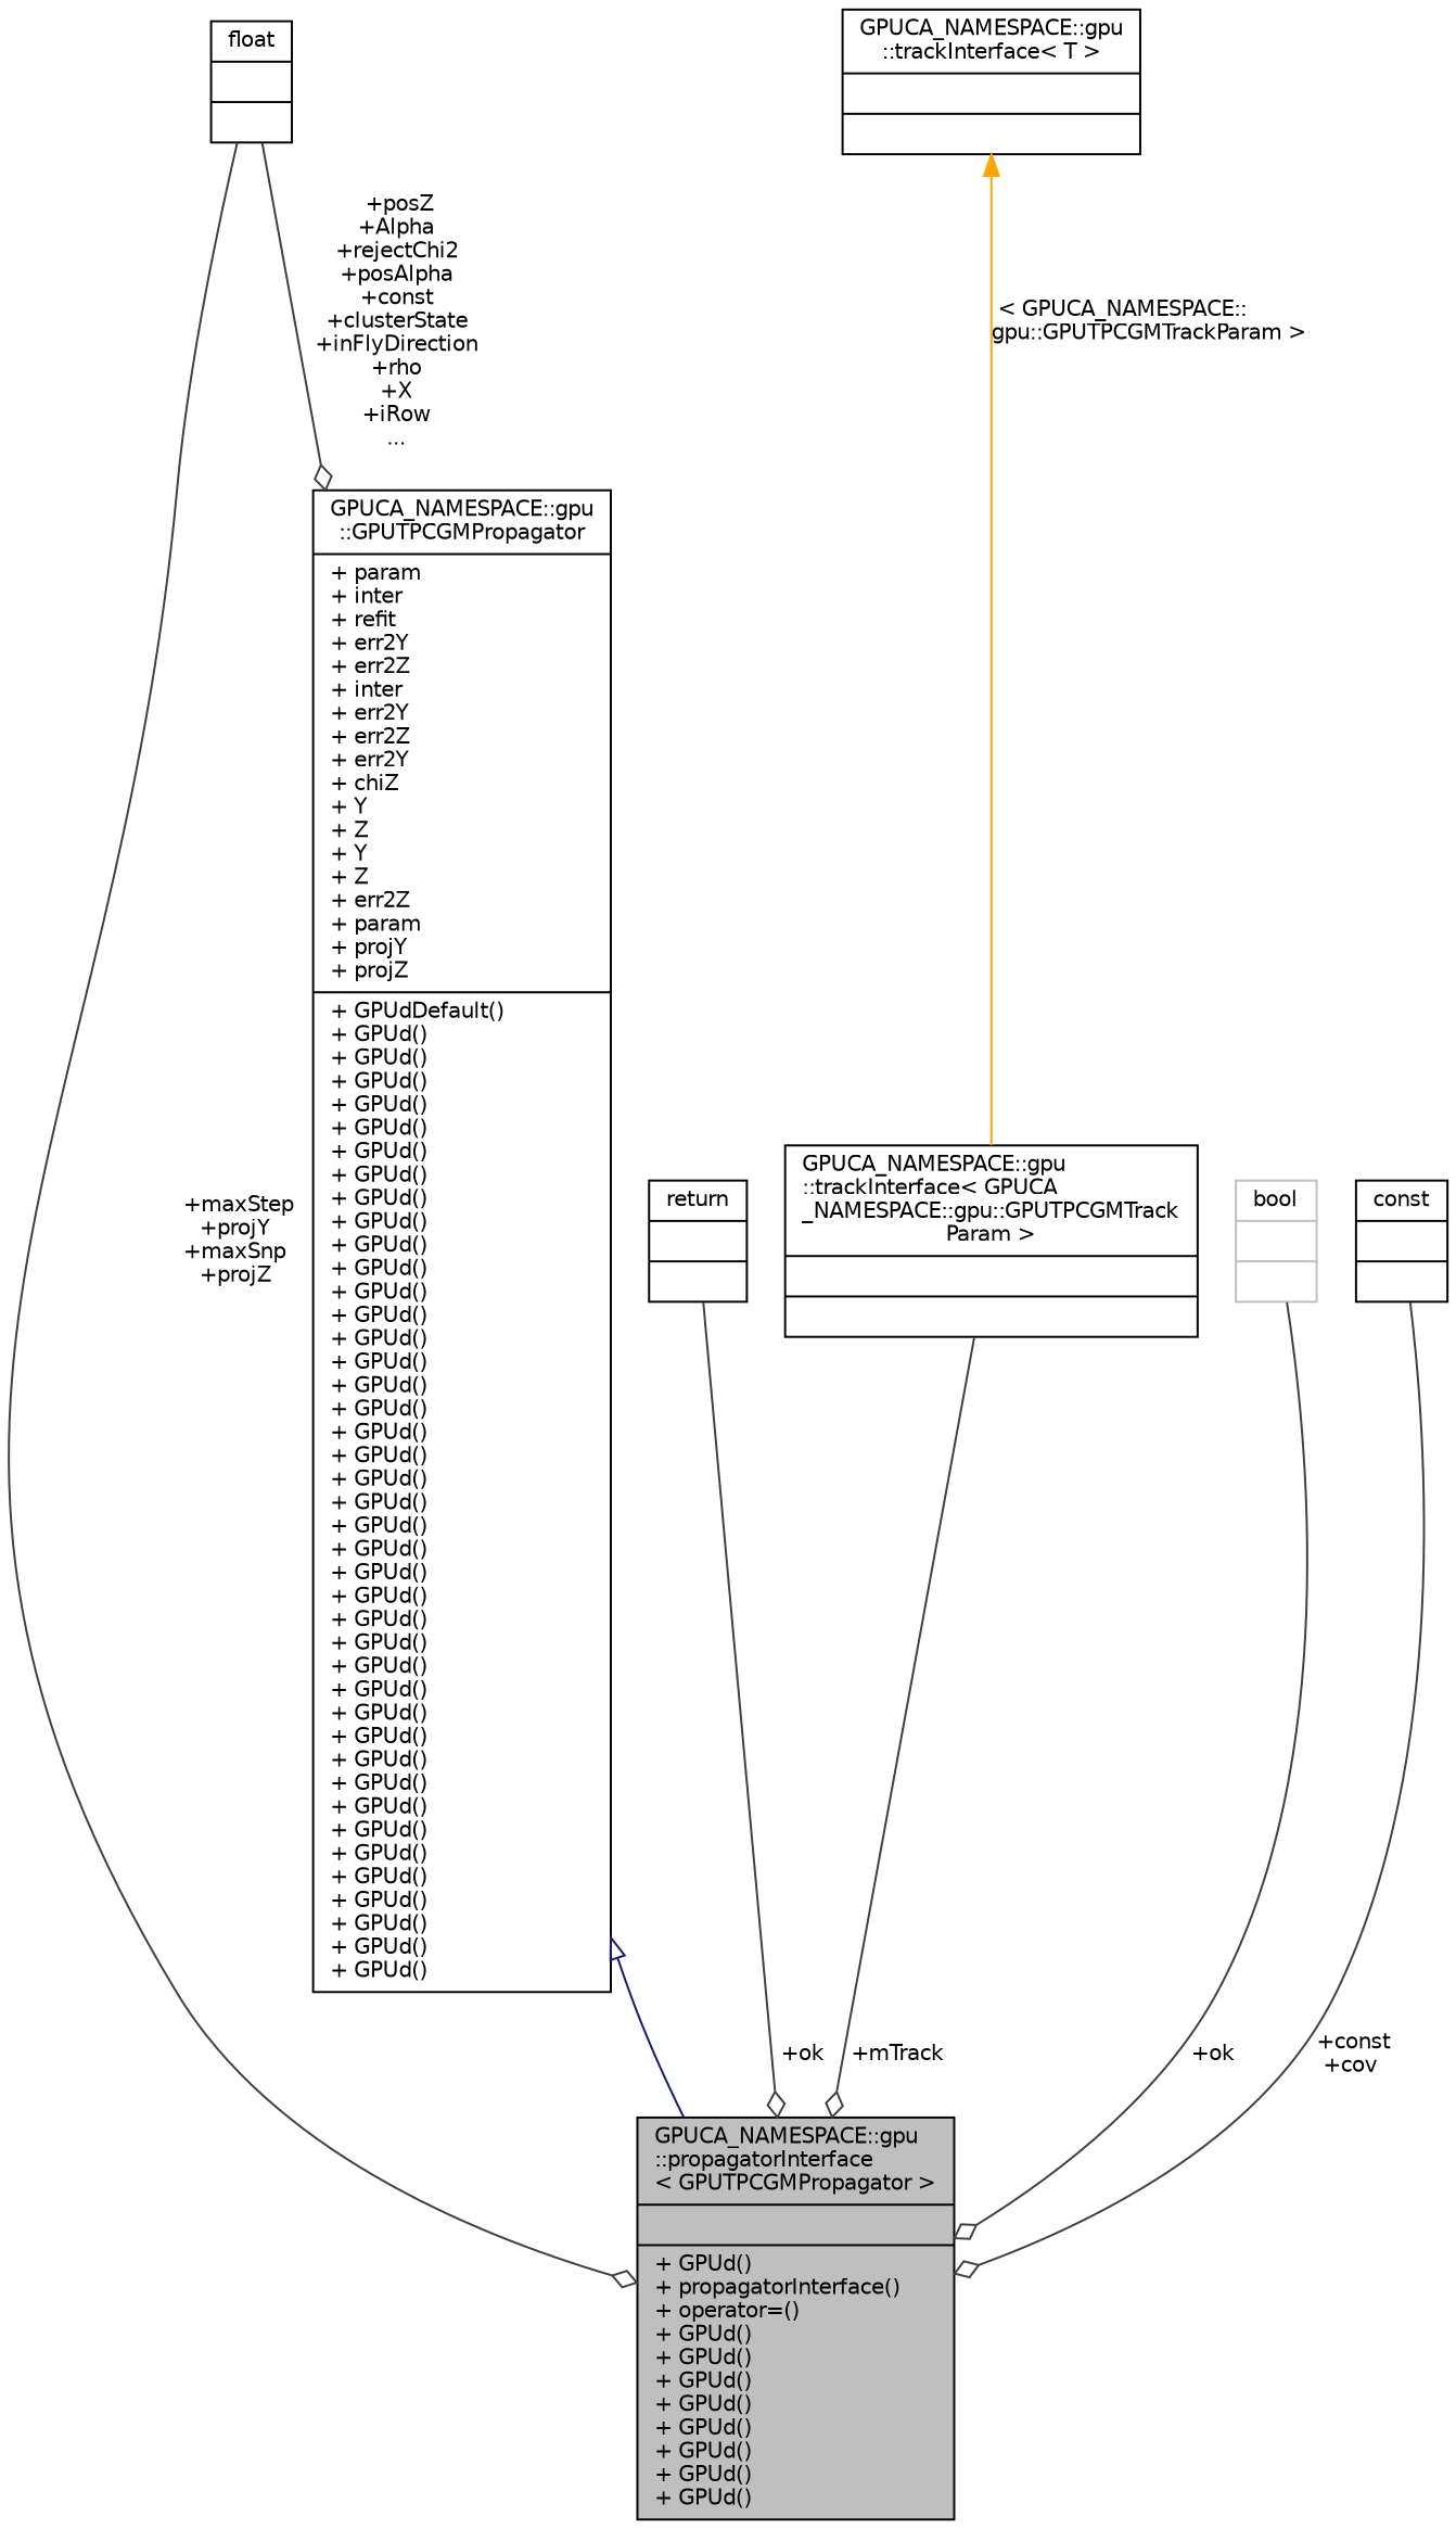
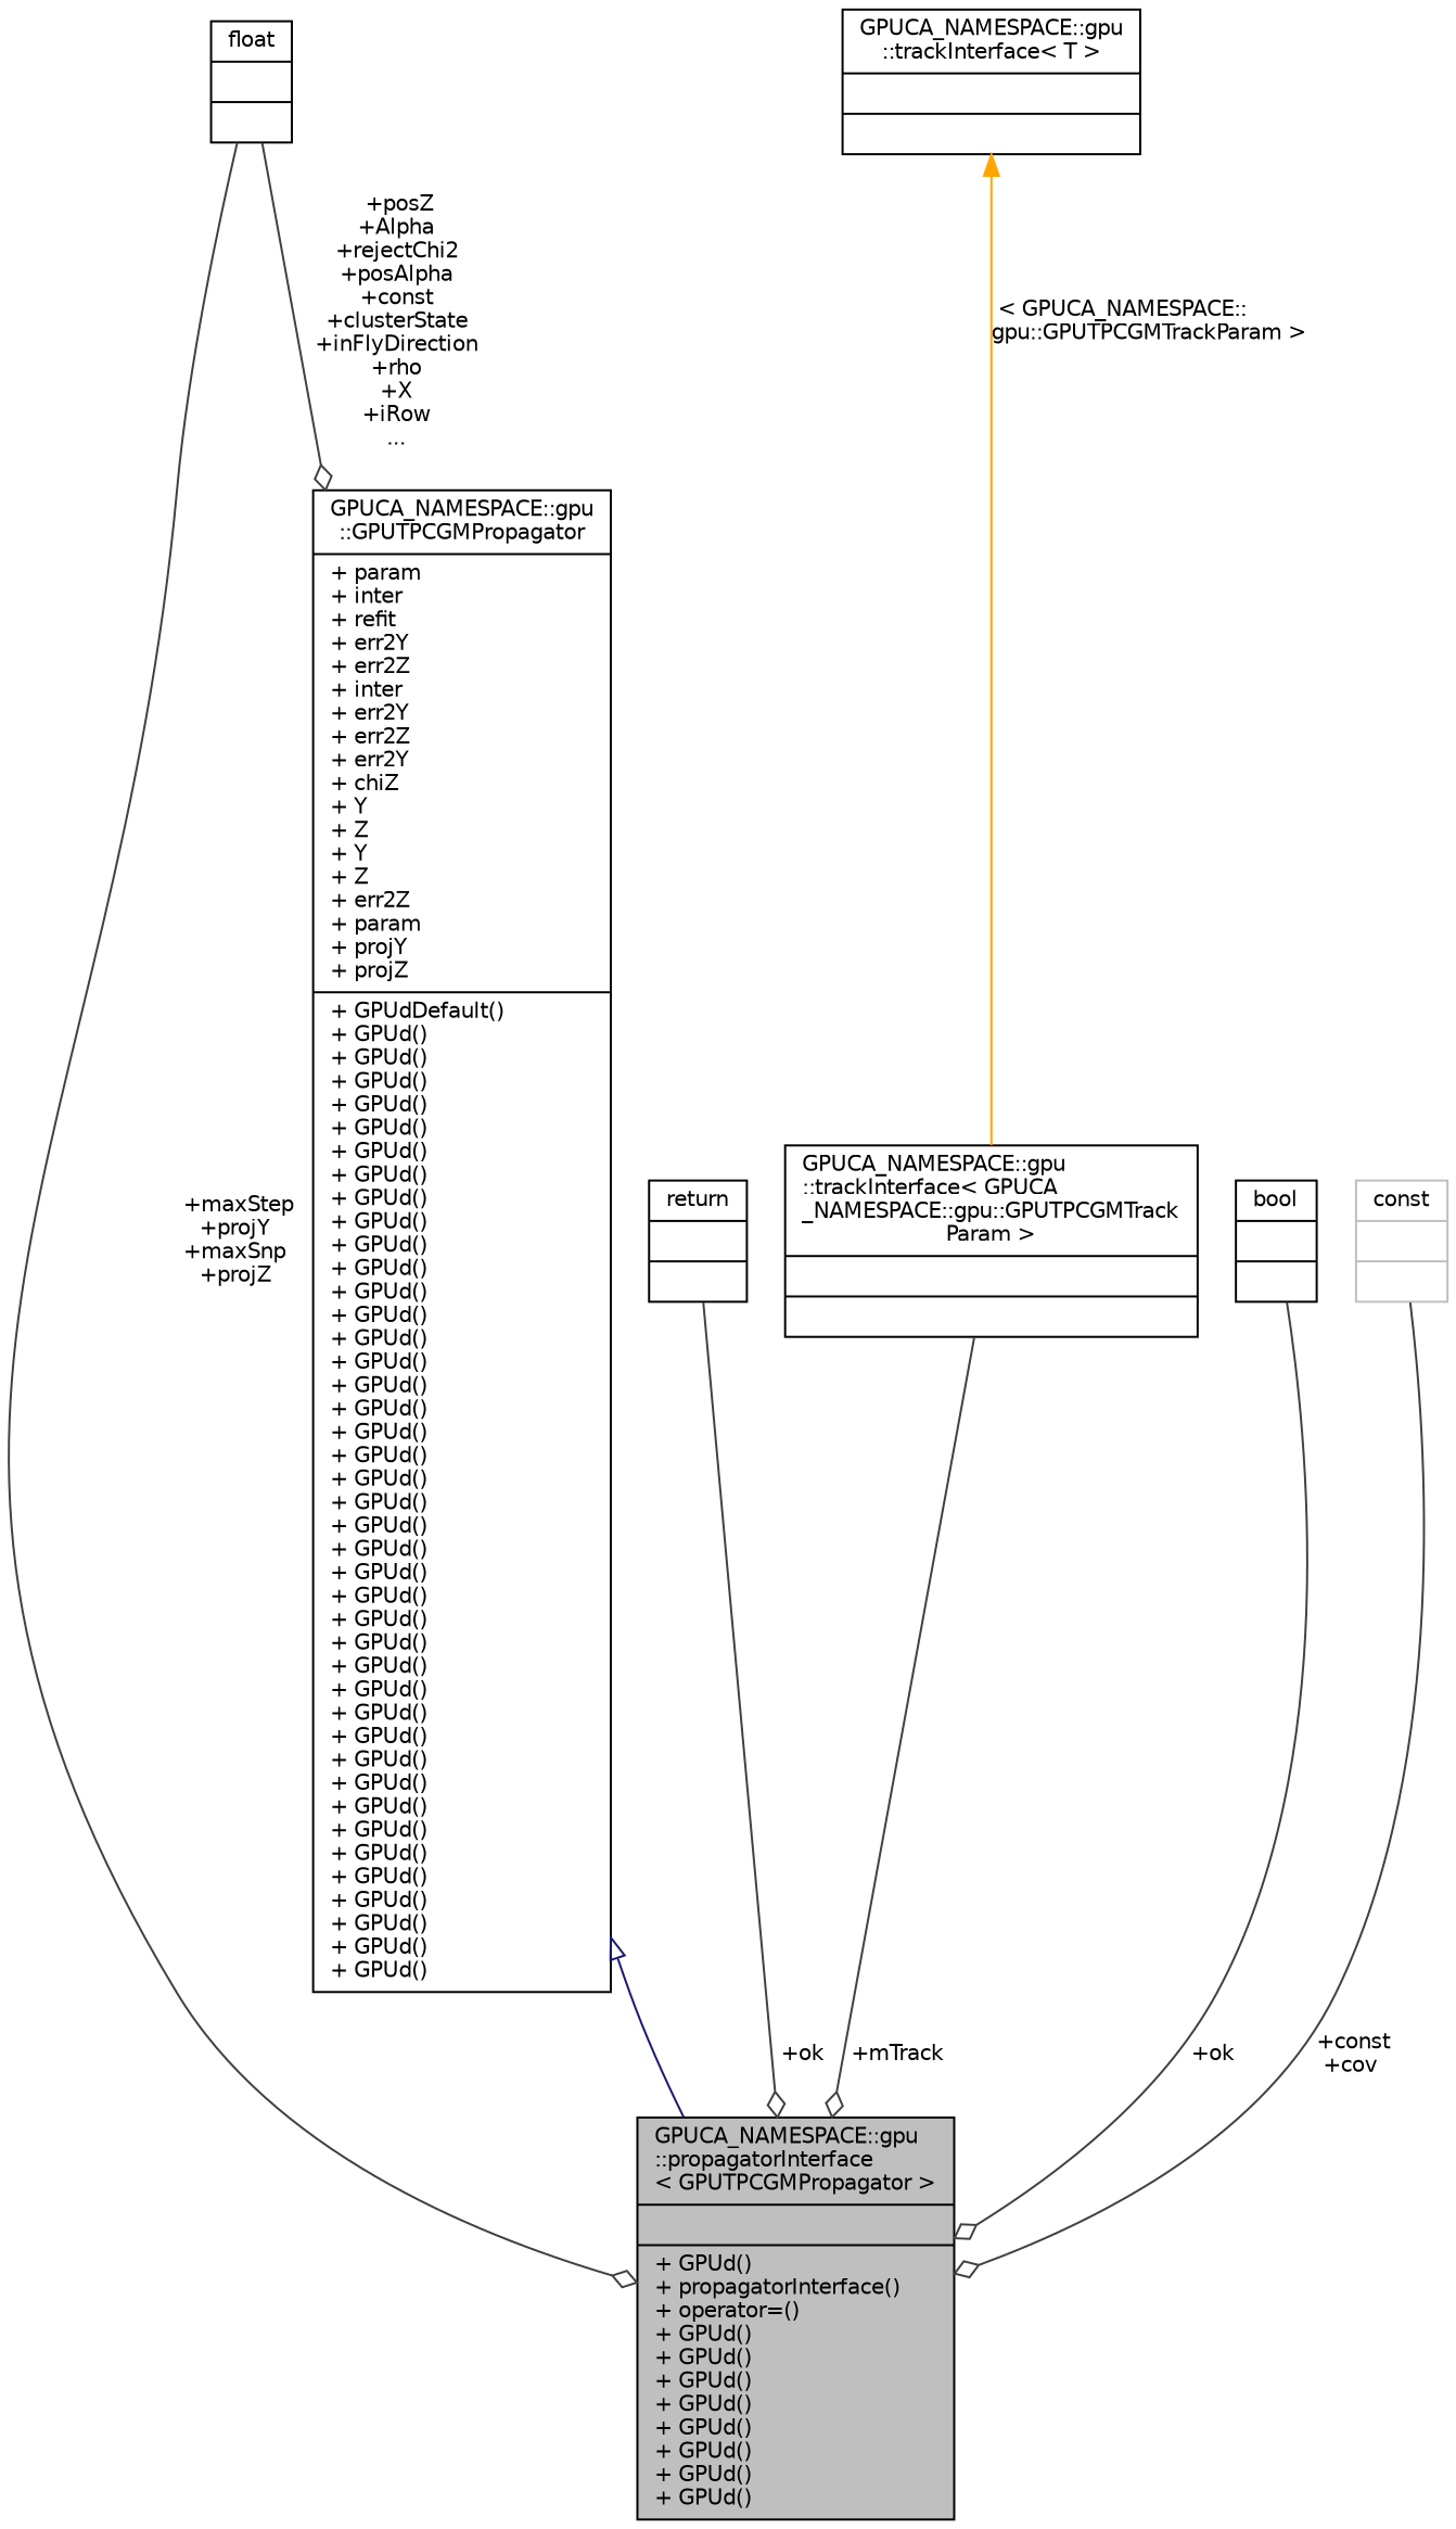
  digraph {
    node [color=black fontname=Helvetica fontsize=10 shape=record]
    edge [color=grey25 fontname=Helvetica fontsize=10 labelfontname=Helvetica labelfontsize=10 style=solid arrowhead=odiamond]
    n1 [fillcolor=grey75 fontcolor=black height=0.2 label="{GPUCA_NAMESPACE::gpu\l::propagatorInterface\l\< GPUTPCGMPropagator \>\n||+ GPUd()\l+ propagatorInterface()\l+ operator=()\l+ GPUd()\l+ GPUd()\l+ GPUd()\l+ GPUd()\l+ GPUd()\l+ GPUd()\l+ GPUd()\l+ GPUd()\l}" style=filled width=0.4]
    n2 [height=0.2 label="{GPUCA_NAMESPACE::gpu\l::GPUTPCGMPropagator\n|+ param\l+ inter\l+ refit\l+ err2Y\l+ err2Z\l+ inter\l+ err2Y\l+ err2Z\l+ err2Y\l+ chiZ\l+ Y\l+ Z\l+ Y\l+ Z\l+ err2Z\l+ param\l+ projY\l+ projZ\l|+ GPUdDefault()\l+ GPUd()\l+ GPUd()\l+ GPUd()\l+ GPUd()\l+ GPUd()\l+ GPUd()\l+ GPUd()\l+ GPUd()\l+ GPUd()\l+ GPUd()\l+ GPUd()\l+ GPUd()\l+ GPUd()\l+ GPUd()\l+ GPUd()\l+ GPUd()\l+ GPUd()\l+ GPUd()\l+ GPUd()\l+ GPUd()\l+ GPUd()\l+ GPUd()\l+ GPUd()\l+ GPUd()\l+ GPUd()\l+ GPUd()\l+ GPUd()\l+ GPUd()\l+ GPUd()\l+ GPUd()\l+ GPUd()\l+ GPUd()\l+ GPUd()\l+ GPUd()\l+ GPUd()\l+ GPUd()\l+ GPUd()\l+ GPUd()\l+ GPUd()\l+ GPUd()\l+ GPUd()\l}" width=0.4]
    n3 [height=0.2 label="{float\n||}" width=0.4]
    n4 [height=0.2 label="{return\n||}" width=0.4]
    n5 [height=0.2 label="{GPUCA_NAMESPACE::gpu\l::trackInterface\< GPUCA\l_NAMESPACE::gpu::GPUTPCGMTrack\lParam \>\n||}" width=0.4]
    n6 [height=0.2 label="{GPUCA_NAMESPACE::gpu\l::trackInterface\< T \>\n||}" width=0.4]
-   n7 [color=grey75 height=0.2 label="{bool\n||}" width=0.4]
-   n8 [height=0.2 label="{const\n||}" width=0.4]
+   n7 [height=0.2 label="{bool\n||}" width=0.4]
+   n8 [color=grey75 height=0.2 label="{const\n||}" width=0.4]
    n2 -> n1 [arrowtail=onormal color=midnightblue dir=back arrowhead=""]
    n3 -> n1 [label=" +maxStep\n+projY\n+maxSnp\n+projZ"]
    n3 -> n2 [label=" +posZ\n+Alpha\n+rejectChi2\n+posAlpha\n+const\n+clusterState\n+inFlyDirection\n+rho\n+X\n+iRow\n..."]
    n4 -> n1 [label=" +ok"]
    n5 -> n1 [label=" +mTrack"]
    n6 -> n5 [color=orange dir=back label=" \< GPUCA_NAMESPACE::\lgpu::GPUTPCGMTrackParam \>" arrowhead=""]
    n7 -> n1 [label=" +ok"]
    n8 -> n1 [label=" +const\n+cov"]
  }
